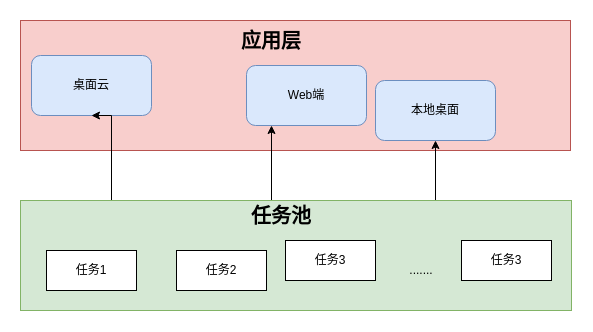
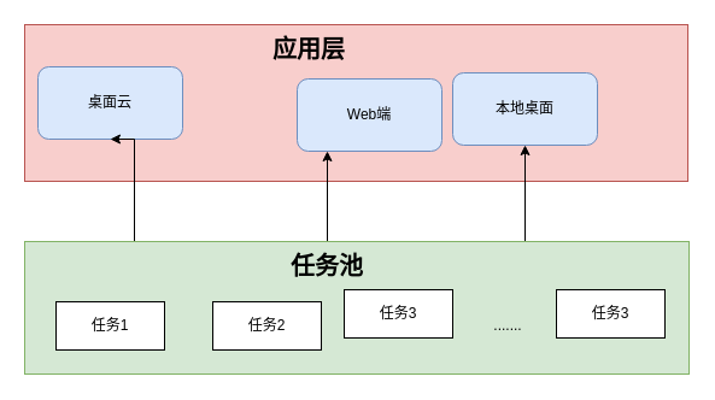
  <mxCell id="0" />
  <mxCell id="1" parent="0" />
  <mxCell id="2" value="" style="rounded=0;whiteSpace=wrap;html=1;fontSize=20;fillColor=#f8cecc;strokeColor=#b85450;" vertex="1" parent="1"><mxGeometry x="20" y="20" width="550" height="130" as="geometry" /></mxCell>
  <mxCell id="3" value="桌面云" style="rounded=1;whiteSpace=wrap;html=1;fillColor=#dae8fc;strokeColor=#6c8ebf;" vertex="1" parent="1"><mxGeometry x="31" y="55" width="120" height="60" as="geometry" /></mxCell>
  <mxCell id="4" value="Web端" style="rounded=1;whiteSpace=wrap;html=1;fillColor=#dae8fc;strokeColor=#6c8ebf;" vertex="1" parent="1"><mxGeometry x="246" y="65" width="120" height="60" as="geometry" /></mxCell>
- <mxCell id="5" value="本地桌面" style="rounded=1;whiteSpace=wrap;html=1;fillColor=#dae8fc;strokeColor=#6c8ebf;" vertex="1" parent="1"><mxGeometry x="375" y="80" width="120" height="60" as="geometry" /></mxCell>
+ <mxCell id="5" value="本地桌面" style="rounded=1;whiteSpace=wrap;html=1;fillColor=#dae8fc;strokeColor=#6c8ebf;" vertex="1" parent="1"><mxGeometry x="375" y="60" width="120" height="60" as="geometry" /></mxCell>
  <mxCell id="6" style="edgeStyle=orthogonalEdgeStyle;rounded=0;orthogonalLoop=1;jettySize=auto;html=1;exitX=0.25;exitY=0;exitDx=0;exitDy=0;entryX=0.5;entryY=1;entryDx=0;entryDy=0;fontSize=20;" edge="1" parent="1" source="9" target="3"><mxGeometry relative="1" as="geometry"><Array as="points"><mxPoint x="111" y="200" /></Array></mxGeometry></mxCell>
  <mxCell id="7" style="edgeStyle=orthogonalEdgeStyle;rounded=0;orthogonalLoop=1;jettySize=auto;html=1;exitX=0.5;exitY=0;exitDx=0;exitDy=0;fontSize=20;" edge="1" parent="1" source="9" target="4"><mxGeometry relative="1" as="geometry"><Array as="points"><mxPoint x="271" y="200" /></Array></mxGeometry></mxCell>
  <mxCell id="8" style="edgeStyle=orthogonalEdgeStyle;rounded=0;orthogonalLoop=1;jettySize=auto;html=1;exitX=0.75;exitY=0;exitDx=0;exitDy=0;entryX=0.5;entryY=1;entryDx=0;entryDy=0;fontSize=20;" edge="1" parent="1" source="9" target="5"><mxGeometry relative="1" as="geometry"><Array as="points"><mxPoint x="435" y="200" /></Array></mxGeometry></mxCell>
  <mxCell id="9" value="" style="rounded=0;whiteSpace=wrap;html=1;fillColor=#d5e8d4;strokeColor=#82b366;" vertex="1" parent="1"><mxGeometry x="20" y="200" width="551" height="110" as="geometry" /></mxCell>
  <mxCell id="10" value="任务1" style="rounded=0;whiteSpace=wrap;html=1;" vertex="1" parent="1"><mxGeometry x="46" y="250" width="90" height="40" as="geometry" /></mxCell>
  <mxCell id="11" value="任务2" style="rounded=0;whiteSpace=wrap;html=1;" vertex="1" parent="1"><mxGeometry x="176" y="250" width="90" height="40" as="geometry" /></mxCell>
  <mxCell id="12" value="任务3" style="rounded=0;whiteSpace=wrap;html=1;" vertex="1" parent="1"><mxGeometry x="285" y="240" width="90" height="40" as="geometry" /></mxCell>
  <mxCell id="13" value="任务3" style="rounded=0;whiteSpace=wrap;html=1;" vertex="1" parent="1"><mxGeometry x="461" y="240" width="90" height="40" as="geometry" /></mxCell>
  <mxCell id="14" value="......." style="text;html=1;strokeColor=none;fillColor=none;align=center;verticalAlign=middle;whiteSpace=wrap;rounded=0;" vertex="1" parent="1"><mxGeometry x="401" y="260" width="40" height="20" as="geometry" /></mxCell>
- <mxCell id="15" value="任务池" style="text;html=1;strokeColor=none;fillColor=none;align=center;verticalAlign=middle;whiteSpace=wrap;rounded=0;fontSize=20;fontStyle=1" vertex="1" parent="1"><mxGeometry x="246" y="205" width="70" height="20" as="geometry" /></mxCell>
- <mxCell id="16" value="应用层" style="text;html=1;strokeColor=none;fillColor=none;align=center;verticalAlign=middle;whiteSpace=wrap;rounded=0;fontSize=20;fontStyle=1" vertex="1" parent="1"><mxGeometry x="236" y="30" width="70" height="20" as="geometry" /></mxCell>
+ <mxCell id="15" value="任务池" style="text;html=1;strokeColor=none;fillColor=none;align=center;verticalAlign=middle;whiteSpace=wrap;rounded=0;fontSize=20;fontStyle=1" vertex="1" parent="1"><mxGeometry x="236" y="210" width="70" height="20" as="geometry" /></mxCell>
+ <mxCell id="16" value="应用层" style="text;html=1;strokeColor=none;fillColor=none;align=center;verticalAlign=middle;whiteSpace=wrap;rounded=0;fontSize=20;fontStyle=1" vertex="1" parent="1"><mxGeometry x="221" y="30" width="70" height="20" as="geometry" /></mxCell>
  <mxCell id="17" style="edgeStyle=orthogonalEdgeStyle;rounded=0;orthogonalLoop=1;jettySize=auto;html=1;exitX=0.5;exitY=1;exitDx=0;exitDy=0;fontSize=20;" edge="1" parent="1" source="16" target="16"><mxGeometry relative="1" as="geometry" /></mxCell>
